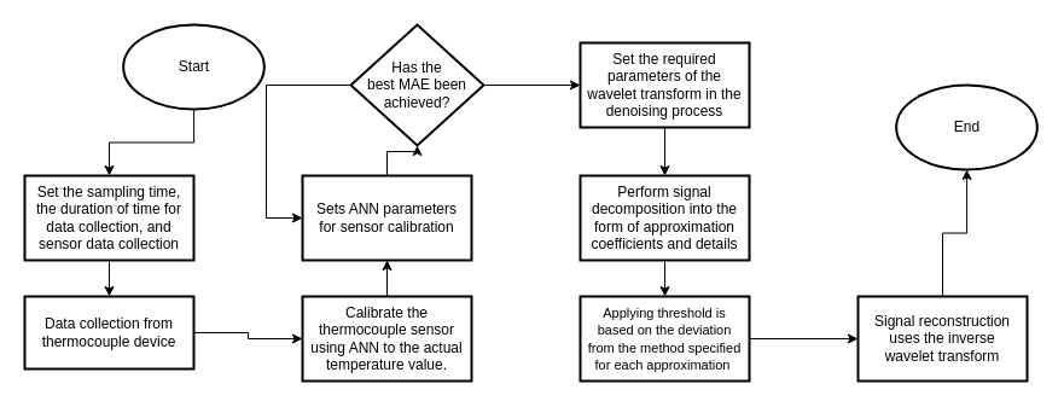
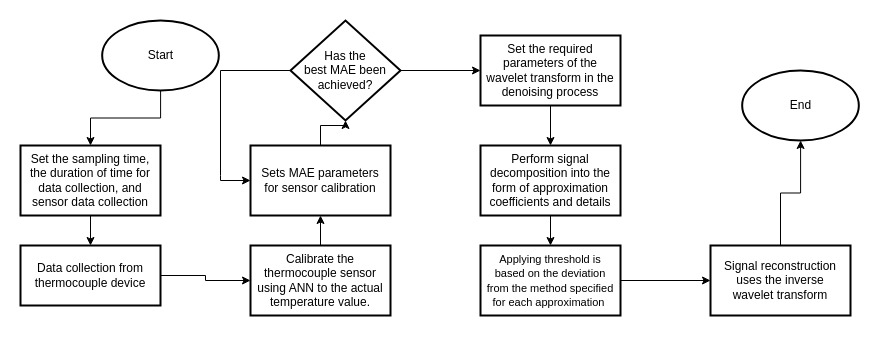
  <mxCell id="0" />
  <mxCell id="1" parent="0" />
  <mxCell id="2" value="" style="edgeStyle=orthogonalEdgeStyle;rounded=0;orthogonalLoop=1;jettySize=auto;html=1;" parent="1" source="3" target="5" edge="1"><mxGeometry relative="1" as="geometry" /></mxCell>
  <mxCell id="3" value="Start" style="strokeWidth=2;html=1;shape=mxgraph.flowchart.start_1;whiteSpace=wrap;" parent="1" vertex="1"><mxGeometry x="101.66" y="20" width="116.67" height="70" as="geometry" /></mxCell>
  <mxCell id="4" value="" style="edgeStyle=orthogonalEdgeStyle;rounded=0;orthogonalLoop=1;jettySize=auto;html=1;" parent="1" source="5" target="11" edge="1"><mxGeometry relative="1" as="geometry" /></mxCell>
  <mxCell id="5" value="Set the sampling time, the duration of time for data collection, and &lt;br&gt;sensor data collection" style="whiteSpace=wrap;html=1;strokeWidth=2;" parent="1" vertex="1"><mxGeometry x="20" y="145" width="140" height="70" as="geometry" /></mxCell>
  <mxCell id="6" value="" style="edgeStyle=orthogonalEdgeStyle;rounded=0;orthogonalLoop=1;jettySize=auto;html=1;" parent="1" source="7" target="9" edge="1"><mxGeometry relative="1" as="geometry" /></mxCell>
- <mxCell id="7" value="Sets ANN parameters &lt;br&gt;for sensor calibration" style="whiteSpace=wrap;html=1;strokeWidth=2;" parent="1" vertex="1"><mxGeometry x="250" y="145" width="140" height="70" as="geometry" /></mxCell>
+ <mxCell id="7" value="Sets MAE parameters &lt;br&gt;for sensor calibration" style="whiteSpace=wrap;html=1;strokeWidth=2;" parent="1" vertex="1"><mxGeometry x="250" y="145" width="140" height="70" as="geometry" /></mxCell>
  <mxCell id="8" value="" style="edgeStyle=orthogonalEdgeStyle;rounded=0;orthogonalLoop=1;jettySize=auto;html=1;" parent="1" source="9" target="13" edge="1"><mxGeometry relative="1" as="geometry" /></mxCell>
  <mxCell id="9" value="Has the &lt;br&gt;best MAE been &lt;br&gt;achieved?" style="rhombus;whiteSpace=wrap;html=1;strokeWidth=2;direction=south;" parent="1" vertex="1"><mxGeometry x="290" y="20" width="110" height="100" as="geometry" /></mxCell>
  <mxCell id="10" value="" style="edgeStyle=orthogonalEdgeStyle;rounded=0;orthogonalLoop=1;jettySize=auto;html=1;" parent="1" source="11" target="15" edge="1"><mxGeometry relative="1" as="geometry" /></mxCell>
  <mxCell id="11" value="Data collection from thermocouple device" style="whiteSpace=wrap;html=1;strokeWidth=2;" parent="1" vertex="1"><mxGeometry x="20" y="245" width="140" height="60" as="geometry" /></mxCell>
  <mxCell id="12" value="" style="edgeStyle=orthogonalEdgeStyle;rounded=0;orthogonalLoop=1;jettySize=auto;html=1;" parent="1" source="13" target="19" edge="1"><mxGeometry relative="1" as="geometry" /></mxCell>
  <mxCell id="13" value="Set the required parameters of the wavelet transform in the denoising process" style="whiteSpace=wrap;html=1;strokeWidth=2;" parent="1" vertex="1"><mxGeometry x="480" y="35" width="140" height="70" as="geometry" /></mxCell>
  <mxCell id="14" value="" style="edgeStyle=orthogonalEdgeStyle;rounded=0;orthogonalLoop=1;jettySize=auto;html=1;" parent="1" source="15" target="7" edge="1"><mxGeometry relative="1" as="geometry" /></mxCell>
  <mxCell id="15" value="Calibrate the thermocouple sensor using ANN to the actual temperature value." style="whiteSpace=wrap;html=1;strokeWidth=2;" parent="1" vertex="1"><mxGeometry x="250" y="245" width="140" height="70" as="geometry" /></mxCell>
  <mxCell id="16" value="" style="endArrow=classic;html=1;rounded=0;entryX=0;entryY=0.5;entryDx=0;entryDy=0;" parent="1" target="7" edge="1"><mxGeometry width="50" height="50" relative="1" as="geometry"><mxPoint x="220" y="175" as="sourcePoint" /><mxPoint x="240" y="155" as="targetPoint" /><Array as="points"><mxPoint x="220" y="180" /></Array></mxGeometry></mxCell>
  <mxCell id="17" value="" style="endArrow=none;html=1;rounded=0;edgeStyle=elbowEdgeStyle;elbow=vertical;entryX=0.5;entryY=1;entryDx=0;entryDy=0;" parent="1" target="9" edge="1"><mxGeometry width="50" height="50" relative="1" as="geometry"><mxPoint x="220" y="175" as="sourcePoint" /><mxPoint x="260" y="65" as="targetPoint" /><Array as="points"><mxPoint x="240" y="70" /></Array></mxGeometry></mxCell>
  <mxCell id="18" value="" style="edgeStyle=orthogonalEdgeStyle;rounded=0;orthogonalLoop=1;jettySize=auto;html=1;" edge="1" parent="1" source="19" target="21"><mxGeometry relative="1" as="geometry" /></mxCell>
  <mxCell id="19" value="Perform signal decomposition into the form of approximation coefficients and details" style="whiteSpace=wrap;html=1;strokeWidth=2;" parent="1" vertex="1"><mxGeometry x="480" y="145" width="140" height="70" as="geometry" /></mxCell>
  <mxCell id="20" value="" style="edgeStyle=orthogonalEdgeStyle;rounded=0;orthogonalLoop=1;jettySize=auto;html=1;" edge="1" parent="1" source="21" target="23"><mxGeometry relative="1" as="geometry" /></mxCell>
  <mxCell id="21" value="&lt;font style=&quot;font-size: 11px;&quot;&gt;Applying threshold is &lt;br&gt;based on the deviation &lt;br&gt;from the method specified for each approximation&amp;nbsp;&lt;/font&gt;" style="whiteSpace=wrap;html=1;strokeWidth=2;" vertex="1" parent="1"><mxGeometry x="480" y="245" width="140" height="70" as="geometry" /></mxCell>
  <mxCell id="22" value="" style="edgeStyle=orthogonalEdgeStyle;rounded=0;orthogonalLoop=1;jettySize=auto;html=1;" edge="1" parent="1" source="23" target="24"><mxGeometry relative="1" as="geometry" /></mxCell>
  <mxCell id="23" value="&lt;font style=&quot;font-size: 12px;&quot;&gt;Signal reconstruction uses the inverse &lt;br&gt;wavelet transform&lt;/font&gt;" style="whiteSpace=wrap;html=1;strokeWidth=2;" vertex="1" parent="1"><mxGeometry x="710" y="245" width="140" height="70" as="geometry" /></mxCell>
  <mxCell id="24" value="End" style="strokeWidth=2;html=1;shape=mxgraph.flowchart.start_1;whiteSpace=wrap;" vertex="1" parent="1"><mxGeometry x="741.66" y="70" width="116.67" height="70" as="geometry" /></mxCell>
